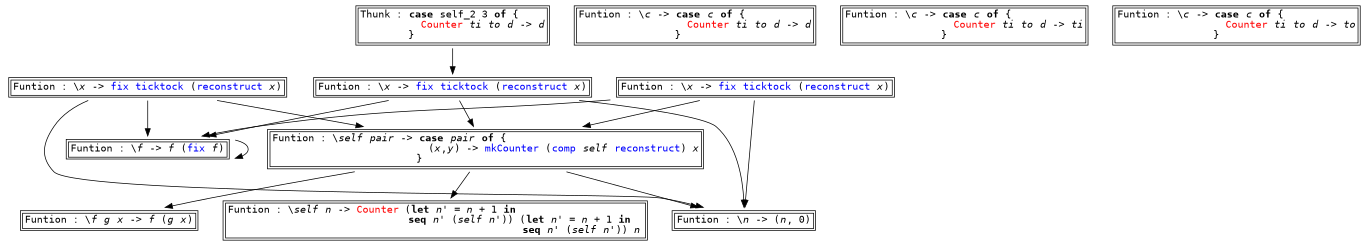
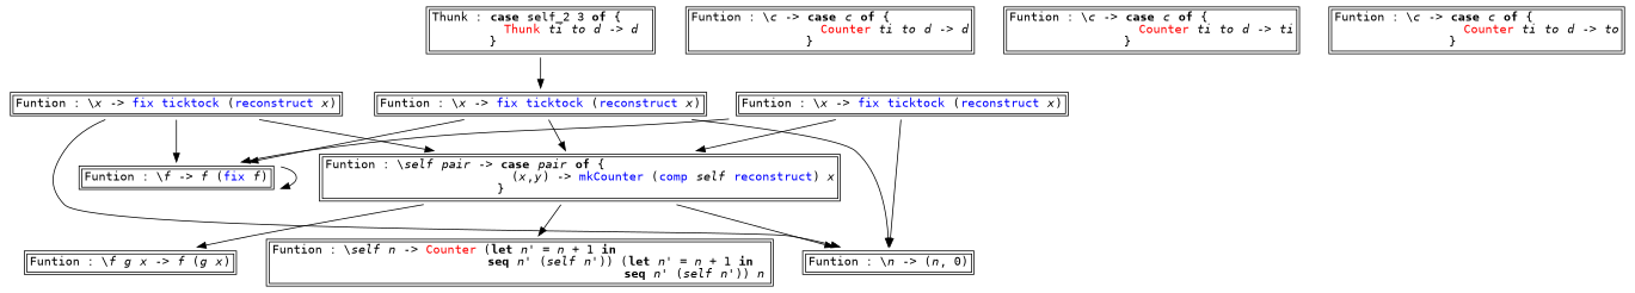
  digraph {
    node [fontname=monospace shape=plaintext]
    n1 [label=<<TABLE ALIGN="LEFT"><TR><TD BALIGN="LEFT" ALIGN="LEFT">Funtion&nbsp;:&nbsp;\<I>f</I>&nbsp;<I>g</I>&nbsp;<I>x</I>&nbsp;-&gt;&nbsp;<I>f</I>&nbsp;(<I>g</I>&nbsp;<I>x</I>)<BR /></TD></TR></TABLE>>]
    n2 [label=<<TABLE ALIGN="LEFT"><TR><TD BALIGN="LEFT" ALIGN="LEFT">Funtion&nbsp;:&nbsp;\<I>c</I>&nbsp;-&gt;&nbsp;<B>case</B>&nbsp;<I>c</I>&nbsp;<B>of</B>&nbsp;{&nbsp;&nbsp;&nbsp;&nbsp;&nbsp;&nbsp;&nbsp;&nbsp;&nbsp;&nbsp;&nbsp;<BR />&nbsp;&nbsp;&nbsp;&nbsp;&nbsp;&nbsp;&nbsp;&nbsp;&nbsp;&nbsp;&nbsp;&nbsp;&nbsp;&nbsp;&nbsp;&nbsp;&nbsp;&nbsp;<FONT COLOR="red">Counter</FONT>&nbsp;<I>ti</I>&nbsp;<I>to</I>&nbsp;<I>d</I>&nbsp;-&gt;&nbsp;<I>d</I><BR />&nbsp;&nbsp;&nbsp;&nbsp;&nbsp;&nbsp;&nbsp;&nbsp;&nbsp;&nbsp;&nbsp;&nbsp;&nbsp;&nbsp;&nbsp;&nbsp;}&nbsp;&nbsp;&nbsp;&nbsp;&nbsp;&nbsp;&nbsp;&nbsp;&nbsp;&nbsp;&nbsp;&nbsp;&nbsp;&nbsp;&nbsp;&nbsp;&nbsp;&nbsp;&nbsp;&nbsp;&nbsp;<BR /></TD></TR></TABLE>>]
    n3 [label=<<TABLE ALIGN="LEFT"><TR><TD BALIGN="LEFT" ALIGN="LEFT">Funtion&nbsp;:&nbsp;\<I>f</I>&nbsp;-&gt;&nbsp;<I>f</I>&nbsp;(<FONT COLOR="blue">fix</FONT>&nbsp;<I>f</I>)<BR /></TD></TR></TABLE>>]
-   n4 [label=<<TABLE ALIGN="LEFT"><TR><TD BALIGN="LEFT" ALIGN="LEFT">Thunk&nbsp;:&nbsp;<B>case</B>&nbsp;self_2&nbsp;3&nbsp;<B>of</B>&nbsp;{&nbsp;&nbsp;&nbsp;&nbsp;<BR />&nbsp;&nbsp;&nbsp;&nbsp;&nbsp;&nbsp;&nbsp;&nbsp;&nbsp;&nbsp;<FONT COLOR="red">Counter</FONT>&nbsp;<I>ti</I>&nbsp;<I>to</I>&nbsp;<I>d</I>&nbsp;-&gt;&nbsp;<I>d</I><BR />&nbsp;&nbsp;&nbsp;&nbsp;&nbsp;&nbsp;&nbsp;&nbsp;}&nbsp;&nbsp;&nbsp;&nbsp;&nbsp;&nbsp;&nbsp;&nbsp;&nbsp;&nbsp;&nbsp;&nbsp;&nbsp;&nbsp;&nbsp;&nbsp;&nbsp;&nbsp;&nbsp;&nbsp;&nbsp;<BR /></TD></TR></TABLE>>]
+   n4 [label=<<TABLE ALIGN="LEFT"><TR><TD BALIGN="LEFT" ALIGN="LEFT">Thunk&nbsp;:&nbsp;<B>case</B>&nbsp;self_2&nbsp;3&nbsp;<B>of</B>&nbsp;{&nbsp;&nbsp;&nbsp;&nbsp;<BR />&nbsp;&nbsp;&nbsp;&nbsp;&nbsp;&nbsp;&nbsp;&nbsp;&nbsp;&nbsp;<FONT COLOR="red">Thunk</FONT>&nbsp;<I>ti</I>&nbsp;<I>to</I>&nbsp;<I>d</I>&nbsp;-&gt;&nbsp;<I>d</I><BR />&nbsp;&nbsp;&nbsp;&nbsp;&nbsp;&nbsp;&nbsp;&nbsp;}&nbsp;&nbsp;&nbsp;&nbsp;&nbsp;&nbsp;&nbsp;&nbsp;&nbsp;&nbsp;&nbsp;&nbsp;&nbsp;&nbsp;&nbsp;&nbsp;&nbsp;&nbsp;&nbsp;&nbsp;&nbsp;<BR /></TD></TR></TABLE>>]
    n5 [label=<<TABLE ALIGN="LEFT"><TR><TD BALIGN="LEFT" ALIGN="LEFT">Funtion&nbsp;:&nbsp;\<I>x</I>&nbsp;-&gt;&nbsp;<FONT COLOR="blue">fix</FONT>&nbsp;<FONT COLOR="blue">ticktock</FONT>&nbsp;(<FONT COLOR="blue">reconstruct</FONT>&nbsp;<I>x</I>)<BR /></TD></TR></TABLE>>]
    n6 [label=<<TABLE ALIGN="LEFT"><TR><TD BALIGN="LEFT" ALIGN="LEFT">Funtion&nbsp;:&nbsp;\<I>n</I>&nbsp;-&gt;&nbsp;(<I>n</I>,&nbsp;0)<BR /></TD></TR></TABLE>>]
    n7 [label=<<TABLE ALIGN="LEFT"><TR><TD BALIGN="LEFT" ALIGN="LEFT">Funtion&nbsp;:&nbsp;\<I>self</I>&nbsp;<I>pair</I>&nbsp;-&gt;&nbsp;<B>case</B>&nbsp;<I>pair</I>&nbsp;<B>of</B>&nbsp;{&nbsp;&nbsp;&nbsp;&nbsp;&nbsp;&nbsp;&nbsp;&nbsp;&nbsp;&nbsp;&nbsp;&nbsp;&nbsp;&nbsp;&nbsp;&nbsp;&nbsp;&nbsp;&nbsp;&nbsp;&nbsp;&nbsp;&nbsp;&nbsp;&nbsp;&nbsp;&nbsp;&nbsp;&nbsp;&nbsp;&nbsp;&nbsp;<BR />&nbsp;&nbsp;&nbsp;&nbsp;&nbsp;&nbsp;&nbsp;&nbsp;&nbsp;&nbsp;&nbsp;&nbsp;&nbsp;&nbsp;&nbsp;&nbsp;&nbsp;&nbsp;&nbsp;&nbsp;&nbsp;&nbsp;&nbsp;&nbsp;&nbsp;&nbsp;(<I>x</I>,<I>y</I>)&nbsp;-&gt;&nbsp;<FONT COLOR="blue">mkCounter</FONT>&nbsp;(<FONT COLOR="blue">comp</FONT>&nbsp;<I>self</I>&nbsp;<FONT COLOR="blue">reconstruct</FONT>)&nbsp;<I>x</I><BR />&nbsp;&nbsp;&nbsp;&nbsp;&nbsp;&nbsp;&nbsp;&nbsp;&nbsp;&nbsp;&nbsp;&nbsp;&nbsp;&nbsp;&nbsp;&nbsp;&nbsp;&nbsp;&nbsp;&nbsp;&nbsp;&nbsp;&nbsp;&nbsp;}&nbsp;&nbsp;&nbsp;&nbsp;&nbsp;&nbsp;&nbsp;&nbsp;&nbsp;&nbsp;&nbsp;&nbsp;&nbsp;&nbsp;&nbsp;&nbsp;&nbsp;&nbsp;&nbsp;&nbsp;&nbsp;&nbsp;&nbsp;&nbsp;&nbsp;&nbsp;&nbsp;&nbsp;&nbsp;&nbsp;&nbsp;&nbsp;&nbsp;&nbsp;&nbsp;&nbsp;&nbsp;&nbsp;&nbsp;&nbsp;&nbsp;&nbsp;&nbsp;&nbsp;&nbsp;<BR /></TD></TR></TABLE>>]
    n8 [label=<<TABLE ALIGN="LEFT"><TR><TD BALIGN="LEFT" ALIGN="LEFT">Funtion&nbsp;:&nbsp;\<I>self</I>&nbsp;<I>n</I>&nbsp;-&gt;&nbsp;<FONT COLOR="red">Counter</FONT>&nbsp;(<B>let</B>&nbsp;<I>n'</I>&nbsp;=&nbsp;<I>n</I>&nbsp;+&nbsp;1&nbsp;<B>in</B>&nbsp;&nbsp;&nbsp;&nbsp;&nbsp;&nbsp;&nbsp;&nbsp;&nbsp;&nbsp;&nbsp;&nbsp;&nbsp;&nbsp;&nbsp;&nbsp;&nbsp;&nbsp;&nbsp;&nbsp;&nbsp;<BR />&nbsp;&nbsp;&nbsp;&nbsp;&nbsp;&nbsp;&nbsp;&nbsp;&nbsp;&nbsp;&nbsp;&nbsp;&nbsp;&nbsp;&nbsp;&nbsp;&nbsp;&nbsp;&nbsp;&nbsp;&nbsp;&nbsp;&nbsp;&nbsp;&nbsp;&nbsp;&nbsp;&nbsp;&nbsp;&nbsp;<B>seq</B>&nbsp;<I>n'</I>&nbsp;(<I>self</I>&nbsp;<I>n'</I>))&nbsp;(<B>let</B>&nbsp;<I>n'</I>&nbsp;=&nbsp;<I>n</I>&nbsp;+&nbsp;1&nbsp;<B>in</B>&nbsp;&nbsp;<BR />&nbsp;&nbsp;&nbsp;&nbsp;&nbsp;&nbsp;&nbsp;&nbsp;&nbsp;&nbsp;&nbsp;&nbsp;&nbsp;&nbsp;&nbsp;&nbsp;&nbsp;&nbsp;&nbsp;&nbsp;&nbsp;&nbsp;&nbsp;&nbsp;&nbsp;&nbsp;&nbsp;&nbsp;&nbsp;&nbsp;&nbsp;&nbsp;&nbsp;&nbsp;&nbsp;&nbsp;&nbsp;&nbsp;&nbsp;&nbsp;&nbsp;&nbsp;&nbsp;&nbsp;&nbsp;&nbsp;&nbsp;&nbsp;&nbsp;<B>seq</B>&nbsp;<I>n'</I>&nbsp;(<I>self</I>&nbsp;<I>n'</I>))&nbsp;<I>n</I><BR /></TD></TR></TABLE>>]
    n9 [label=<<TABLE ALIGN="LEFT"><TR><TD BALIGN="LEFT" ALIGN="LEFT">Funtion&nbsp;:&nbsp;\<I>c</I>&nbsp;-&gt;&nbsp;<B>case</B>&nbsp;<I>c</I>&nbsp;<B>of</B>&nbsp;{&nbsp;&nbsp;&nbsp;&nbsp;&nbsp;&nbsp;&nbsp;&nbsp;&nbsp;&nbsp;&nbsp;&nbsp;<BR />&nbsp;&nbsp;&nbsp;&nbsp;&nbsp;&nbsp;&nbsp;&nbsp;&nbsp;&nbsp;&nbsp;&nbsp;&nbsp;&nbsp;&nbsp;&nbsp;&nbsp;&nbsp;<FONT COLOR="red">Counter</FONT>&nbsp;<I>ti</I>&nbsp;<I>to</I>&nbsp;<I>d</I>&nbsp;-&gt;&nbsp;<I>ti</I><BR />&nbsp;&nbsp;&nbsp;&nbsp;&nbsp;&nbsp;&nbsp;&nbsp;&nbsp;&nbsp;&nbsp;&nbsp;&nbsp;&nbsp;&nbsp;&nbsp;}&nbsp;&nbsp;&nbsp;&nbsp;&nbsp;&nbsp;&nbsp;&nbsp;&nbsp;&nbsp;&nbsp;&nbsp;&nbsp;&nbsp;&nbsp;&nbsp;&nbsp;&nbsp;&nbsp;&nbsp;&nbsp;&nbsp;<BR /></TD></TR></TABLE>>]
    n10 [label=<<TABLE ALIGN="LEFT"><TR><TD BALIGN="LEFT" ALIGN="LEFT">Funtion&nbsp;:&nbsp;\<I>c</I>&nbsp;-&gt;&nbsp;<B>case</B>&nbsp;<I>c</I>&nbsp;<B>of</B>&nbsp;{&nbsp;&nbsp;&nbsp;&nbsp;&nbsp;&nbsp;&nbsp;&nbsp;&nbsp;&nbsp;&nbsp;&nbsp;<BR />&nbsp;&nbsp;&nbsp;&nbsp;&nbsp;&nbsp;&nbsp;&nbsp;&nbsp;&nbsp;&nbsp;&nbsp;&nbsp;&nbsp;&nbsp;&nbsp;&nbsp;&nbsp;<FONT COLOR="red">Counter</FONT>&nbsp;<I>ti</I>&nbsp;<I>to</I>&nbsp;<I>d</I>&nbsp;-&gt;&nbsp;<I>to</I><BR />&nbsp;&nbsp;&nbsp;&nbsp;&nbsp;&nbsp;&nbsp;&nbsp;&nbsp;&nbsp;&nbsp;&nbsp;&nbsp;&nbsp;&nbsp;&nbsp;}&nbsp;&nbsp;&nbsp;&nbsp;&nbsp;&nbsp;&nbsp;&nbsp;&nbsp;&nbsp;&nbsp;&nbsp;&nbsp;&nbsp;&nbsp;&nbsp;&nbsp;&nbsp;&nbsp;&nbsp;&nbsp;&nbsp;<BR /></TD></TR></TABLE>>]
    n11 [label=<<TABLE ALIGN="LEFT"><TR><TD BALIGN="LEFT" ALIGN="LEFT">Funtion&nbsp;:&nbsp;\<I>x</I>&nbsp;-&gt;&nbsp;<FONT COLOR="blue">fix</FONT>&nbsp;<FONT COLOR="blue">ticktock</FONT>&nbsp;(<FONT COLOR="blue">reconstruct</FONT>&nbsp;<I>x</I>)<BR /></TD></TR></TABLE>>]
    n12 [label=<<TABLE ALIGN="LEFT"><TR><TD BALIGN="LEFT" ALIGN="LEFT">Funtion&nbsp;:&nbsp;\<I>x</I>&nbsp;-&gt;&nbsp;<FONT COLOR="blue">fix</FONT>&nbsp;<FONT COLOR="blue">ticktock</FONT>&nbsp;(<FONT COLOR="blue">reconstruct</FONT>&nbsp;<I>x</I>)<BR /></TD></TR></TABLE>>]
    n3 -> n3
    n4 -> n5
    n5 -> n3
    n5 -> n6
    n5 -> n7
    n7 -> n1
    n7 -> n6
    n7 -> n8
    n11 -> n3
    n11 -> n6
    n11 -> n7
    n12 -> n3
    n12 -> n6
    n12 -> n7
  }
